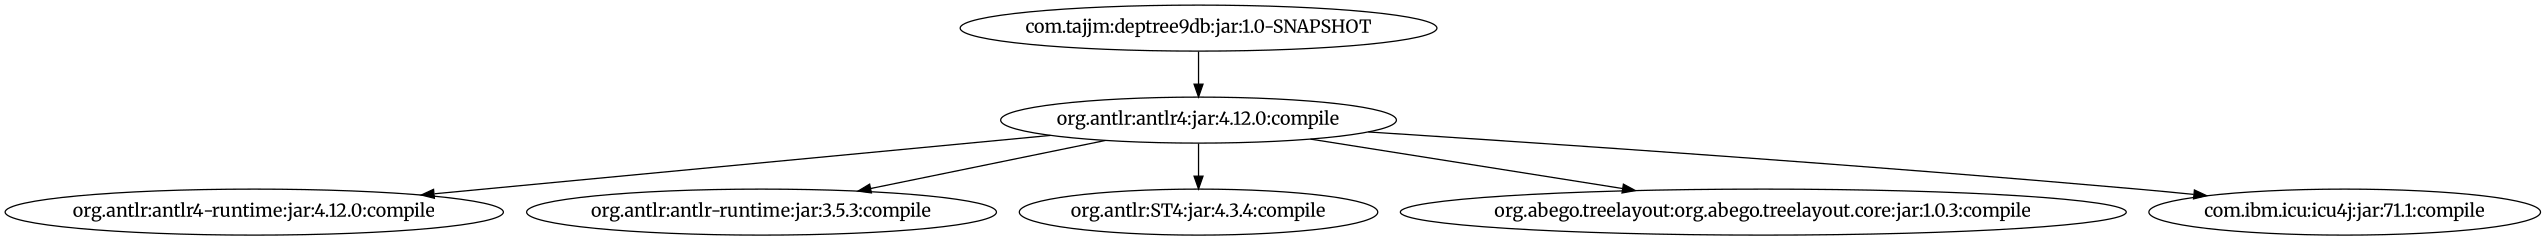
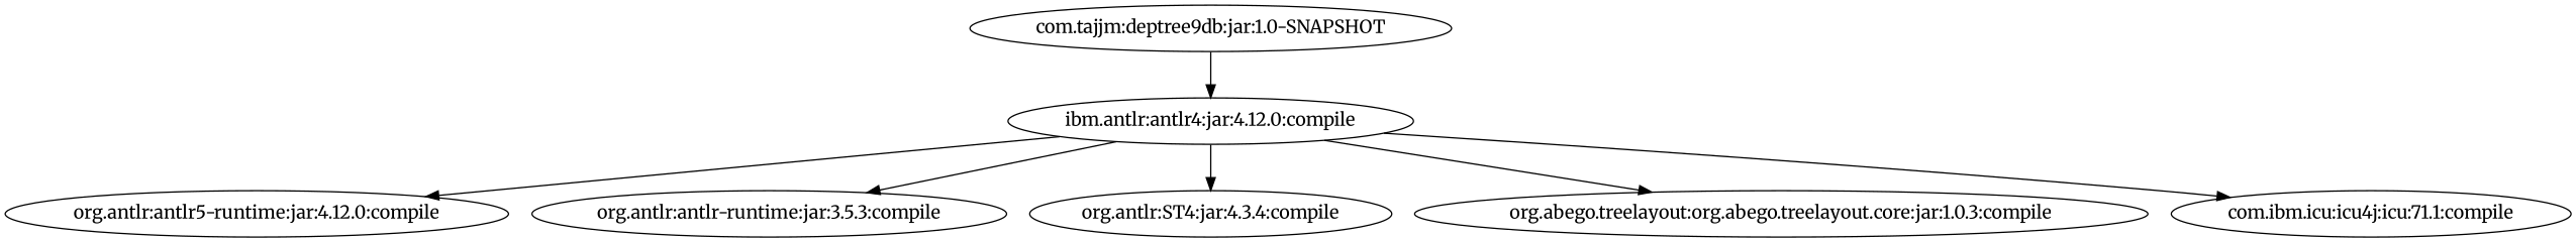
  digraph {
    fontname=Merriweather
    node [fontname=Merriweather]
    edge [fontname=Merriweather]
    n1 [label="com.tajjm:deptree9db:jar:1.0-SNAPSHOT"]
-   "org.antlr:antlr4:jar:4.12.0:compile"
-   "org.antlr:antlr4-runtime:jar:4.12.0:compile"
+   "org.antlr:antlr4:jar:4.12.0:compile" [label="ibm.antlr:antlr4:jar:4.12.0:compile"]
+   "org.antlr:antlr4-runtime:jar:4.12.0:compile" [label="org.antlr:antlr5-runtime:jar:4.12.0:compile"]
    "org.antlr:antlr-runtime:jar:3.5.3:compile"
    "org.antlr:ST4:jar:4.3.4:compile"
    "org.abego.treelayout:org.abego.treelayout.core:jar:1.0.3:compile"
-   "com.ibm.icu:icu4j:jar:71.1:compile"
+   "com.ibm.icu:icu4j:jar:71.1:compile" [label="com.ibm.icu:icu4j:icu:71.1:compile"]
    n1 -> "org.antlr:antlr4:jar:4.12.0:compile"
    "org.antlr:antlr4:jar:4.12.0:compile" -> "org.antlr:antlr4-runtime:jar:4.12.0:compile"
    "org.antlr:antlr4:jar:4.12.0:compile" -> "org.antlr:antlr-runtime:jar:3.5.3:compile"
    "org.antlr:antlr4:jar:4.12.0:compile" -> "org.antlr:ST4:jar:4.3.4:compile"
    "org.antlr:antlr4:jar:4.12.0:compile" -> "org.abego.treelayout:org.abego.treelayout.core:jar:1.0.3:compile"
    "org.antlr:antlr4:jar:4.12.0:compile" -> "com.ibm.icu:icu4j:jar:71.1:compile"
  }
